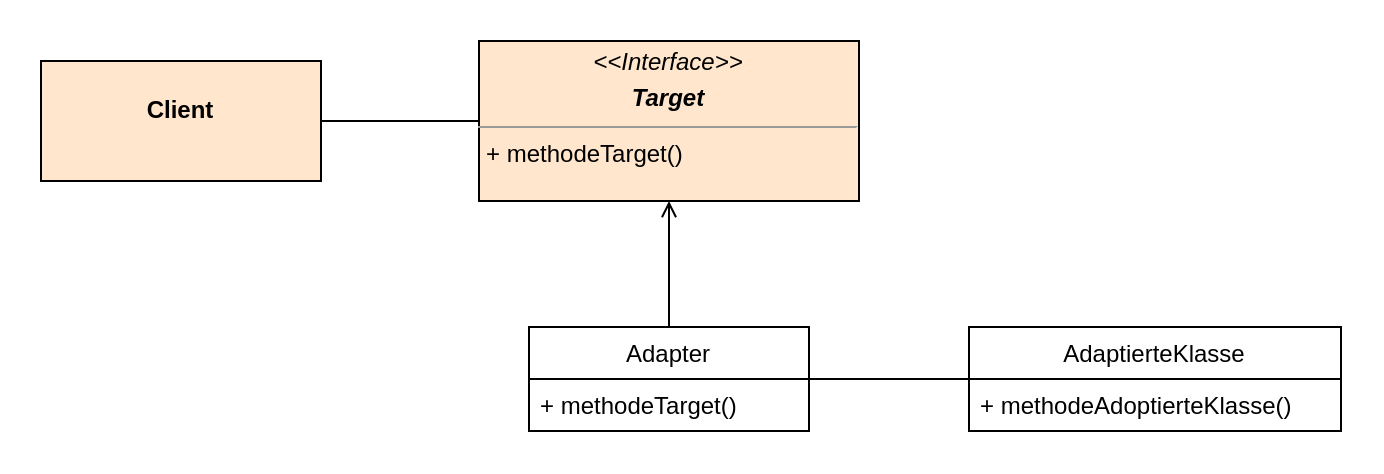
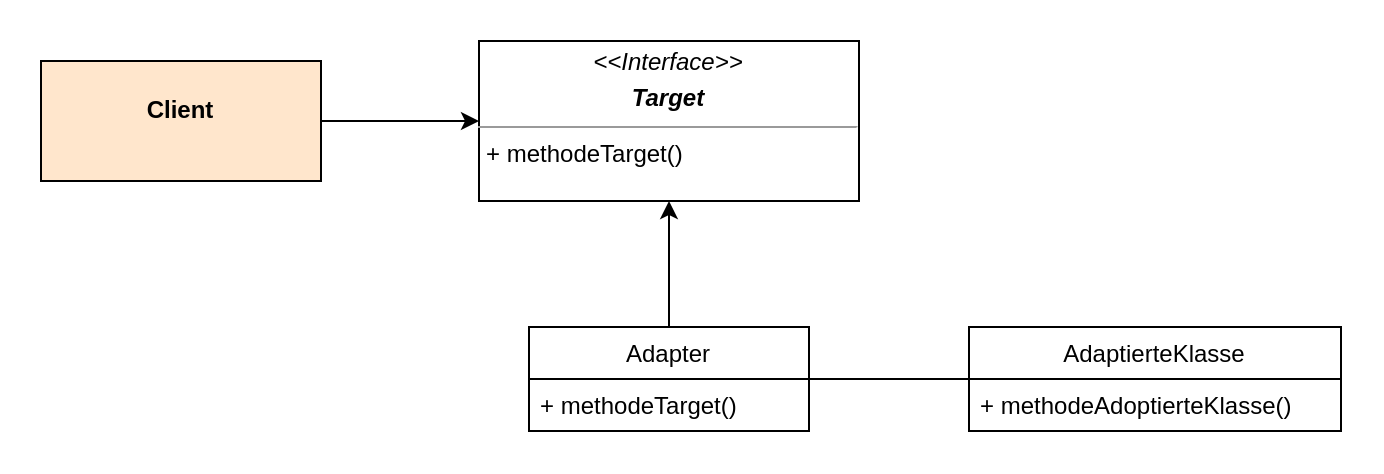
  <mxCell id="0" />
  <mxCell id="1" parent="0" />
- <mxCell id="2" value="&lt;p style=&quot;margin: 0px ; margin-top: 4px ; text-align: center&quot;&gt;&lt;i&gt;&amp;lt;&amp;lt;Interface&amp;gt;&amp;gt;&lt;/i&gt;&lt;/p&gt;&lt;p style=&quot;margin: 0px ; margin-top: 4px ; text-align: center&quot;&gt;&lt;i&gt;&lt;b&gt;Target&lt;/b&gt;&lt;/i&gt;&lt;/p&gt;&lt;hr size=&quot;1&quot;&gt;&lt;p style=&quot;margin: 0px ; margin-left: 4px&quot;&gt;+ methodeTarget()&lt;br&gt;&lt;br&gt;&lt;/p&gt;" style="verticalAlign=top;align=left;overflow=fill;fontSize=12;fontFamily=Helvetica;html=1;fillColor=#ffe6cc;" vertex="1" parent="1"><mxGeometry x="239" y="20" width="190" height="80" as="geometry" /></mxCell>
- <mxCell id="3" value="" style="edgeStyle=orthogonalEdgeStyle;rounded=0;orthogonalLoop=1;jettySize=auto;html=1;endArrow=none;" edge="1" parent="1" source="4" target="2"><mxGeometry relative="1" as="geometry" /></mxCell>
+ <mxCell id="2" value="&lt;p style=&quot;margin: 0px ; margin-top: 4px ; text-align: center&quot;&gt;&lt;i&gt;&amp;lt;&amp;lt;Interface&amp;gt;&amp;gt;&lt;/i&gt;&lt;/p&gt;&lt;p style=&quot;margin: 0px ; margin-top: 4px ; text-align: center&quot;&gt;&lt;i&gt;&lt;b&gt;Target&lt;/b&gt;&lt;/i&gt;&lt;/p&gt;&lt;hr size=&quot;1&quot;&gt;&lt;p style=&quot;margin: 0px ; margin-left: 4px&quot;&gt;+ methodeTarget()&lt;br&gt;&lt;br&gt;&lt;/p&gt;" style="verticalAlign=top;align=left;overflow=fill;fontSize=12;fontFamily=Helvetica;html=1;" vertex="1" parent="1"><mxGeometry x="239" y="20" width="190" height="80" as="geometry" /></mxCell>
+ <mxCell id="3" value="" style="edgeStyle=orthogonalEdgeStyle;rounded=0;orthogonalLoop=1;jettySize=auto;html=1;" edge="1" parent="1" source="4" target="2"><mxGeometry relative="1" as="geometry" /></mxCell>
  <mxCell id="4" value="&lt;p style=&quot;margin: 0px ; margin-top: 4px ; text-align: center&quot;&gt;&lt;br&gt;&lt;b&gt;Client&lt;/b&gt;&lt;/p&gt;" style="verticalAlign=top;align=left;overflow=fill;fontSize=12;fontFamily=Helvetica;html=1;fillColor=#ffe6cc;" vertex="1" parent="1"><mxGeometry x="20" y="30" width="140" height="60" as="geometry" /></mxCell>
- <mxCell id="5" value="" style="edgeStyle=orthogonalEdgeStyle;rounded=0;orthogonalLoop=1;jettySize=auto;html=1;endArrow=open;" edge="1" parent="1" source="7" target="2"><mxGeometry relative="1" as="geometry" /></mxCell>
+ <mxCell id="5" value="" style="edgeStyle=orthogonalEdgeStyle;rounded=0;orthogonalLoop=1;jettySize=auto;html=1;" edge="1" parent="1" source="7" target="2"><mxGeometry relative="1" as="geometry" /></mxCell>
  <mxCell id="6" value="" style="edgeStyle=orthogonalEdgeStyle;rounded=0;orthogonalLoop=1;jettySize=auto;html=1;endArrow=none;" edge="1" parent="1" source="7" target="9"><mxGeometry relative="1" as="geometry" /></mxCell>
  <mxCell id="7" value="Adapter" style="swimlane;fontStyle=0;childLayout=stackLayout;horizontal=1;startSize=26;fillColor=none;horizontalStack=0;resizeParent=1;resizeParentMax=0;resizeLast=0;collapsible=1;marginBottom=0;" vertex="1" parent="1"><mxGeometry x="264" y="163" width="140" height="52" as="geometry" /></mxCell>
  <mxCell id="8" value="+ methodeTarget()" style="text;strokeColor=none;fillColor=none;align=left;verticalAlign=top;spacingLeft=4;spacingRight=4;overflow=hidden;rotatable=0;points=[[0,0.5],[1,0.5]];portConstraint=eastwest;" vertex="1" parent="7"><mxGeometry y="26" width="140" height="26" as="geometry" /></mxCell>
  <mxCell id="9" value="AdaptierteKlasse" style="swimlane;fontStyle=0;childLayout=stackLayout;horizontal=1;startSize=26;fillColor=none;horizontalStack=0;resizeParent=1;resizeParentMax=0;resizeLast=0;collapsible=1;marginBottom=0;" vertex="1" parent="1"><mxGeometry x="484" y="163" width="186" height="52" as="geometry" /></mxCell>
  <mxCell id="10" value="+ methodeAdoptierteKlasse()" style="text;strokeColor=none;fillColor=none;align=left;verticalAlign=top;spacingLeft=4;spacingRight=4;overflow=hidden;rotatable=0;points=[[0,0.5],[1,0.5]];portConstraint=eastwest;" vertex="1" parent="9"><mxGeometry y="26" width="186" height="26" as="geometry" /></mxCell>
